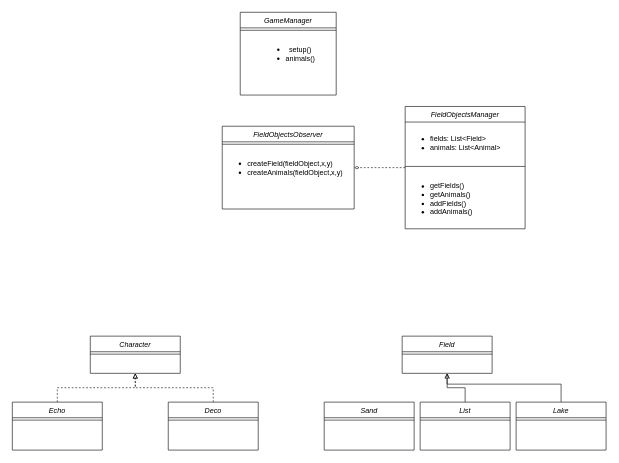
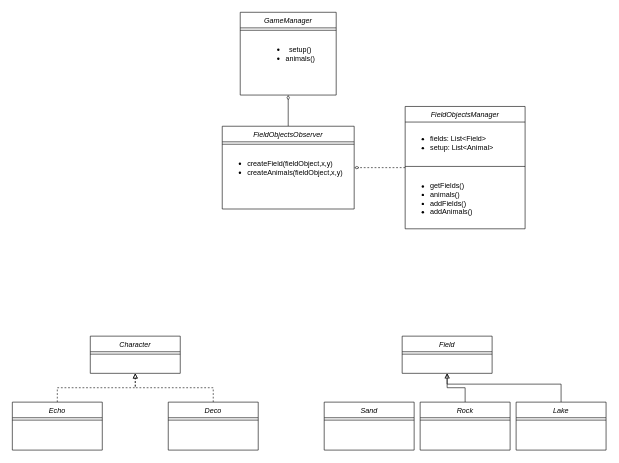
  <mxCell id="0" />
  <mxCell id="1" parent="0" />
  <mxCell id="2" value="GameManager" style="swimlane;fontStyle=2;align=center;verticalAlign=top;childLayout=stackLayout;horizontal=1;startSize=26;horizontalStack=0;resizeParent=1;resizeLast=0;collapsible=1;marginBottom=0;rounded=0;shadow=0;strokeWidth=1;" parent="1" vertex="1"><mxGeometry x="400" y="20" width="160" height="138" as="geometry"><mxRectangle x="230" y="140" width="160" height="26" as="alternateBounds" /></mxGeometry></mxCell>
  <mxCell id="3" value="" style="line;html=1;strokeWidth=1;align=left;verticalAlign=middle;spacingTop=-1;spacingLeft=3;spacingRight=3;rotatable=0;labelPosition=right;points=[];portConstraint=eastwest;" parent="2" vertex="1"><mxGeometry y="26" width="160" height="8" as="geometry" /></mxCell>
  <mxCell id="4" value="&lt;ul&gt;&lt;li&gt;setup()&lt;/li&gt;&lt;li&gt;animals()&lt;/li&gt;&lt;/ul&gt;" style="text;html=1;align=center;verticalAlign=middle;resizable=0;points=[];autosize=1;strokeColor=none;fillColor=none;" vertex="1" parent="2"><mxGeometry y="34" width="160" height="70" as="geometry" /></mxCell>
+ <mxCell id="5" style="edgeStyle=orthogonalEdgeStyle;rounded=0;orthogonalLoop=1;jettySize=auto;html=1;entryX=0.5;entryY=1;entryDx=0;entryDy=0;endArrow=diamondThin;endFill=0;" edge="1" parent="1" source="6" target="2"><mxGeometry relative="1" as="geometry" /></mxCell>
  <mxCell id="6" value="FieldObjectsObserver" style="swimlane;fontStyle=2;align=center;verticalAlign=top;childLayout=stackLayout;horizontal=1;startSize=26;horizontalStack=0;resizeParent=1;resizeLast=0;collapsible=1;marginBottom=0;rounded=0;shadow=0;strokeWidth=1;" vertex="1" parent="1"><mxGeometry x="370" y="210" width="220" height="138" as="geometry"><mxRectangle x="230" y="140" width="160" height="26" as="alternateBounds" /></mxGeometry></mxCell>
  <mxCell id="7" value="" style="line;html=1;strokeWidth=1;align=left;verticalAlign=middle;spacingTop=-1;spacingLeft=3;spacingRight=3;rotatable=0;labelPosition=right;points=[];portConstraint=eastwest;" vertex="1" parent="6"><mxGeometry y="26" width="220" height="8" as="geometry" /></mxCell>
  <mxCell id="8" value="&lt;ul&gt;&lt;li&gt;&lt;span style=&quot;background-color: initial;&quot;&gt;createField(fieldObject,x,y)&lt;/span&gt;&lt;/li&gt;&lt;li&gt;&lt;span style=&quot;background-color: initial;&quot;&gt;createAnimals(fieldObject,x,y)&lt;/span&gt;&lt;/li&gt;&lt;/ul&gt;" style="text;html=1;align=left;verticalAlign=middle;resizable=0;points=[];autosize=1;strokeColor=none;fillColor=none;" vertex="1" parent="6"><mxGeometry y="34" width="220" height="70" as="geometry" /></mxCell>
  <mxCell id="9" value="Character" style="swimlane;fontStyle=2;align=center;verticalAlign=top;childLayout=stackLayout;horizontal=1;startSize=26;horizontalStack=0;resizeParent=1;resizeLast=0;collapsible=1;marginBottom=0;rounded=0;shadow=0;strokeWidth=1;" vertex="1" parent="1"><mxGeometry x="150" y="560" width="150" height="62" as="geometry"><mxRectangle x="230" y="140" width="160" height="26" as="alternateBounds" /></mxGeometry></mxCell>
  <mxCell id="10" value="" style="line;html=1;strokeWidth=1;align=left;verticalAlign=middle;spacingTop=-1;spacingLeft=3;spacingRight=3;rotatable=0;labelPosition=right;points=[];portConstraint=eastwest;" vertex="1" parent="9"><mxGeometry y="26" width="150" height="8" as="geometry" /></mxCell>
  <mxCell id="11" style="edgeStyle=orthogonalEdgeStyle;rounded=0;orthogonalLoop=1;jettySize=auto;html=1;entryX=0.5;entryY=1;entryDx=0;entryDy=0;endArrow=block;endFill=0;dashed=1;" edge="1" parent="1" source="12" target="9"><mxGeometry relative="1" as="geometry" /></mxCell>
  <mxCell id="12" value="Echo" style="swimlane;fontStyle=2;align=center;verticalAlign=top;childLayout=stackLayout;horizontal=1;startSize=26;horizontalStack=0;resizeParent=1;resizeLast=0;collapsible=1;marginBottom=0;rounded=0;shadow=0;strokeWidth=1;" vertex="1" parent="1"><mxGeometry x="20" y="670" width="150" height="80" as="geometry"><mxRectangle x="230" y="140" width="160" height="26" as="alternateBounds" /></mxGeometry></mxCell>
  <mxCell id="13" value="" style="line;html=1;strokeWidth=1;align=left;verticalAlign=middle;spacingTop=-1;spacingLeft=3;spacingRight=3;rotatable=0;labelPosition=right;points=[];portConstraint=eastwest;" vertex="1" parent="12"><mxGeometry y="26" width="150" height="8" as="geometry" /></mxCell>
  <mxCell id="14" style="edgeStyle=orthogonalEdgeStyle;rounded=0;orthogonalLoop=1;jettySize=auto;html=1;entryX=0.5;entryY=1;entryDx=0;entryDy=0;endArrow=block;endFill=0;dashed=1;" edge="1" parent="1" source="15" target="9"><mxGeometry relative="1" as="geometry" /></mxCell>
  <mxCell id="15" value="Deco" style="swimlane;fontStyle=2;align=center;verticalAlign=top;childLayout=stackLayout;horizontal=1;startSize=26;horizontalStack=0;resizeParent=1;resizeLast=0;collapsible=1;marginBottom=0;rounded=0;shadow=0;strokeWidth=1;" vertex="1" parent="1"><mxGeometry x="280" y="670" width="150" height="80" as="geometry"><mxRectangle x="230" y="140" width="160" height="26" as="alternateBounds" /></mxGeometry></mxCell>
  <mxCell id="16" value="" style="line;html=1;strokeWidth=1;align=left;verticalAlign=middle;spacingTop=-1;spacingLeft=3;spacingRight=3;rotatable=0;labelPosition=right;points=[];portConstraint=eastwest;" vertex="1" parent="15"><mxGeometry y="26" width="150" height="8" as="geometry" /></mxCell>
  <mxCell id="17" value="Field" style="swimlane;fontStyle=2;align=center;verticalAlign=top;childLayout=stackLayout;horizontal=1;startSize=26;horizontalStack=0;resizeParent=1;resizeLast=0;collapsible=1;marginBottom=0;rounded=0;shadow=0;strokeWidth=1;" vertex="1" parent="1"><mxGeometry x="670" y="560" width="150" height="62" as="geometry"><mxRectangle x="230" y="140" width="160" height="26" as="alternateBounds" /></mxGeometry></mxCell>
  <mxCell id="18" value="" style="line;html=1;strokeWidth=1;align=left;verticalAlign=middle;spacingTop=-1;spacingLeft=3;spacingRight=3;rotatable=0;labelPosition=right;points=[];portConstraint=eastwest;" vertex="1" parent="17"><mxGeometry y="26" width="150" height="8" as="geometry" /></mxCell>
  <mxCell id="19" value="Sand" style="swimlane;fontStyle=2;align=center;verticalAlign=top;childLayout=stackLayout;horizontal=1;startSize=26;horizontalStack=0;resizeParent=1;resizeLast=0;collapsible=1;marginBottom=0;rounded=0;shadow=0;strokeWidth=1;" vertex="1" parent="1"><mxGeometry x="540" y="670" width="150" height="80" as="geometry"><mxRectangle x="230" y="140" width="160" height="26" as="alternateBounds" /></mxGeometry></mxCell>
  <mxCell id="20" value="" style="line;html=1;strokeWidth=1;align=left;verticalAlign=middle;spacingTop=-1;spacingLeft=3;spacingRight=3;rotatable=0;labelPosition=right;points=[];portConstraint=eastwest;" vertex="1" parent="19"><mxGeometry y="26" width="150" height="8" as="geometry" /></mxCell>
  <mxCell id="21" style="edgeStyle=orthogonalEdgeStyle;rounded=0;orthogonalLoop=1;jettySize=auto;html=1;entryX=0.5;entryY=1;entryDx=0;entryDy=0;endArrow=block;endFill=0;" edge="1" parent="1" source="22" target="17"><mxGeometry relative="1" as="geometry" /></mxCell>
- <mxCell id="22" value="List" style="swimlane;fontStyle=2;align=center;verticalAlign=top;childLayout=stackLayout;horizontal=1;startSize=26;horizontalStack=0;resizeParent=1;resizeLast=0;collapsible=1;marginBottom=0;rounded=0;shadow=0;strokeWidth=1;" vertex="1" parent="1"><mxGeometry x="700" y="670" width="150" height="80" as="geometry"><mxRectangle x="230" y="140" width="160" height="26" as="alternateBounds" /></mxGeometry></mxCell>
+ <mxCell id="22" value="Rock" style="swimlane;fontStyle=2;align=center;verticalAlign=top;childLayout=stackLayout;horizontal=1;startSize=26;horizontalStack=0;resizeParent=1;resizeLast=0;collapsible=1;marginBottom=0;rounded=0;shadow=0;strokeWidth=1;" vertex="1" parent="1"><mxGeometry x="700" y="670" width="150" height="80" as="geometry"><mxRectangle x="230" y="140" width="160" height="26" as="alternateBounds" /></mxGeometry></mxCell>
  <mxCell id="23" value="" style="line;html=1;strokeWidth=1;align=left;verticalAlign=middle;spacingTop=-1;spacingLeft=3;spacingRight=3;rotatable=0;labelPosition=right;points=[];portConstraint=eastwest;" vertex="1" parent="22"><mxGeometry y="26" width="150" height="8" as="geometry" /></mxCell>
  <mxCell id="24" style="edgeStyle=orthogonalEdgeStyle;rounded=0;orthogonalLoop=1;jettySize=auto;html=1;entryX=0.5;entryY=1;entryDx=0;entryDy=0;endArrow=open;endFill=0;" edge="1" parent="1" source="25" target="17"><mxGeometry relative="1" as="geometry"><Array as="points"><mxPoint x="935" y="640" /><mxPoint x="745" y="640" /></Array></mxGeometry></mxCell>
  <mxCell id="25" value="Lake" style="swimlane;fontStyle=2;align=center;verticalAlign=top;childLayout=stackLayout;horizontal=1;startSize=26;horizontalStack=0;resizeParent=1;resizeLast=0;collapsible=1;marginBottom=0;rounded=0;shadow=0;strokeWidth=1;" vertex="1" parent="1"><mxGeometry x="860" y="670" width="150" height="80" as="geometry"><mxRectangle x="230" y="140" width="160" height="26" as="alternateBounds" /></mxGeometry></mxCell>
  <mxCell id="26" value="" style="line;html=1;strokeWidth=1;align=left;verticalAlign=middle;spacingTop=-1;spacingLeft=3;spacingRight=3;rotatable=0;labelPosition=right;points=[];portConstraint=eastwest;" vertex="1" parent="25"><mxGeometry y="26" width="150" height="8" as="geometry" /></mxCell>
  <mxCell id="27" style="edgeStyle=orthogonalEdgeStyle;rounded=0;orthogonalLoop=1;jettySize=auto;html=1;exitX=0;exitY=0.5;exitDx=0;exitDy=0;entryX=1;entryY=0.5;entryDx=0;entryDy=0;endArrow=diamondThin;endFill=0;dashed=1;" edge="1" parent="1" source="28" target="6"><mxGeometry relative="1" as="geometry" /></mxCell>
  <mxCell id="28" value="FieldObjectsManager" style="swimlane;fontStyle=2;align=center;verticalAlign=top;childLayout=stackLayout;horizontal=1;startSize=26;horizontalStack=0;resizeParent=1;resizeLast=0;collapsible=1;marginBottom=0;rounded=0;shadow=0;strokeWidth=1;" vertex="1" parent="1"><mxGeometry x="675" y="177" width="200" height="204" as="geometry"><mxRectangle x="230" y="140" width="160" height="26" as="alternateBounds" /></mxGeometry></mxCell>
- <mxCell id="29" value="&lt;ul&gt;&lt;li&gt;fields: List&amp;lt;Field&amp;gt;&lt;/li&gt;&lt;li&gt;animals: List&amp;lt;Animal&amp;gt;&lt;/li&gt;&lt;/ul&gt;" style="text;html=1;align=left;verticalAlign=middle;resizable=0;points=[];autosize=1;strokeColor=none;fillColor=none;" vertex="1" parent="28"><mxGeometry y="26" width="200" height="70" as="geometry" /></mxCell>
+ <mxCell id="29" value="&lt;ul&gt;&lt;li&gt;fields: List&amp;lt;Field&amp;gt;&lt;/li&gt;&lt;li&gt;setup: List&amp;lt;Animal&amp;gt;&lt;/li&gt;&lt;/ul&gt;" style="text;html=1;align=left;verticalAlign=middle;resizable=0;points=[];autosize=1;strokeColor=none;fillColor=none;" vertex="1" parent="28"><mxGeometry y="26" width="200" height="70" as="geometry" /></mxCell>
  <mxCell id="30" value="" style="line;html=1;strokeWidth=1;align=left;verticalAlign=middle;spacingTop=-1;spacingLeft=3;spacingRight=3;rotatable=0;labelPosition=right;points=[];portConstraint=eastwest;" vertex="1" parent="28"><mxGeometry y="96" width="200" height="8" as="geometry" /></mxCell>
- <mxCell id="31" value="&lt;ul&gt;&lt;li&gt;getFields()&lt;/li&gt;&lt;li&gt;getAnimals()&lt;/li&gt;&lt;li&gt;addFields()&lt;/li&gt;&lt;li&gt;addAnimals()&lt;/li&gt;&lt;/ul&gt;" style="text;html=1;align=left;verticalAlign=middle;resizable=0;points=[];autosize=1;strokeColor=none;fillColor=none;" vertex="1" parent="28"><mxGeometry y="104" width="200" height="100" as="geometry" /></mxCell>
+ <mxCell id="31" value="&lt;ul&gt;&lt;li&gt;getFields()&lt;/li&gt;&lt;li&gt;animals()&lt;/li&gt;&lt;li&gt;addFields()&lt;/li&gt;&lt;li&gt;addAnimals()&lt;/li&gt;&lt;/ul&gt;" style="text;html=1;align=left;verticalAlign=middle;resizable=0;points=[];autosize=1;strokeColor=none;fillColor=none;" vertex="1" parent="28"><mxGeometry y="104" width="200" height="100" as="geometry" /></mxCell>
